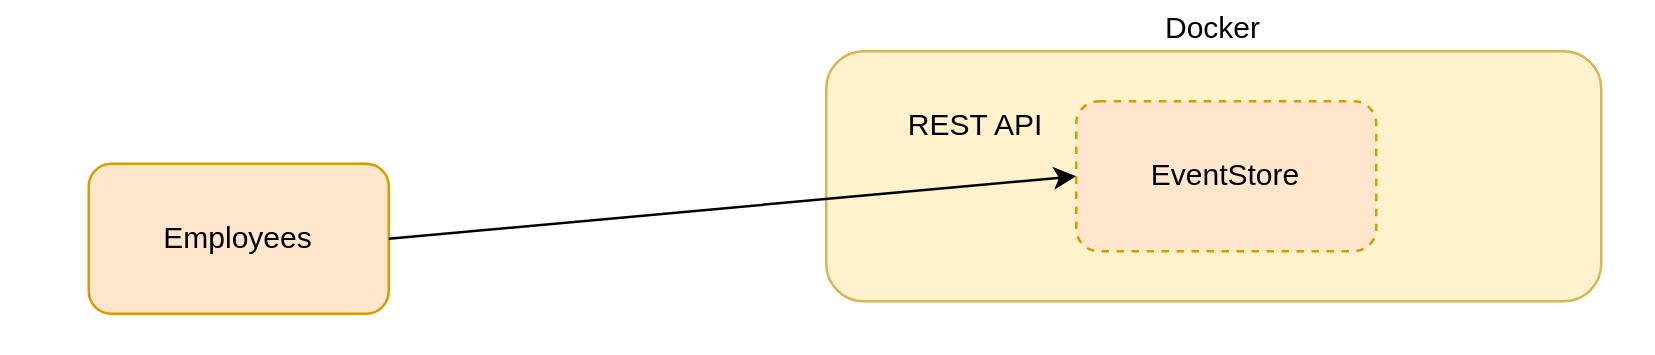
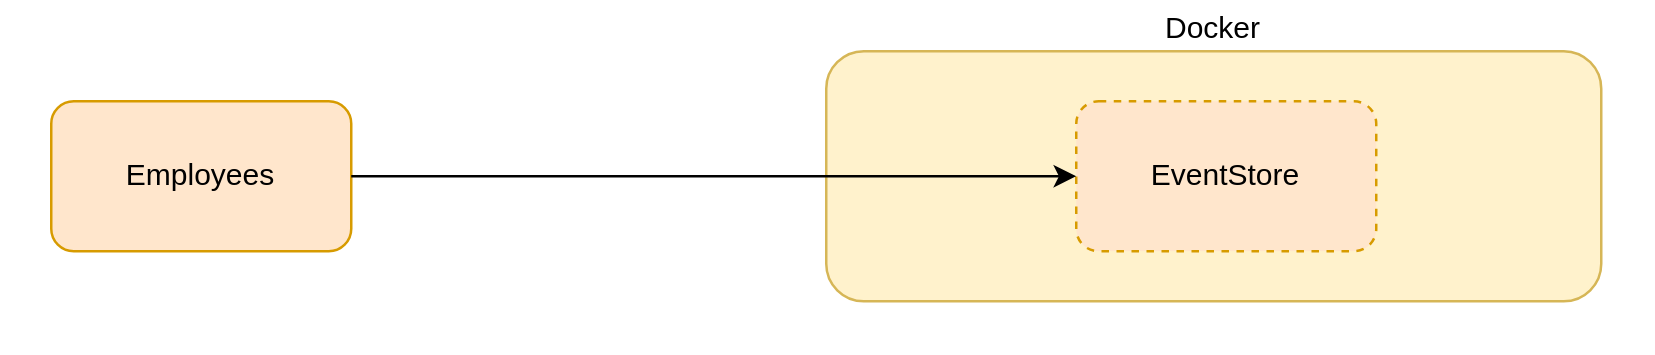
  <mxCell id="0" />
  <mxCell id="1" parent="0" />
- <mxCell id="2" value="Employees" style="rounded=1;whiteSpace=wrap;html=1;fillColor=#ffe6cc;strokeColor=#d79b00;" vertex="1" parent="1"><mxGeometry x="35" y="65" width="120" height="60" as="geometry" /></mxCell>
+ <mxCell id="2" value="Employees" style="rounded=1;whiteSpace=wrap;html=1;fillColor=#ffe6cc;strokeColor=#d79b00;" vertex="1" parent="1"><mxGeometry x="20" y="40" width="120" height="60" as="geometry" /></mxCell>
  <mxCell id="3" value="Docker" style="rounded=1;whiteSpace=wrap;html=1;labelPosition=center;verticalLabelPosition=top;align=center;verticalAlign=bottom;fillColor=#fff2cc;strokeColor=#d6b656;" vertex="1" parent="1"><mxGeometry x="330" y="20" width="310" height="100" as="geometry" /></mxCell>
  <mxCell id="4" value="EventStore" style="rounded=1;whiteSpace=wrap;html=1;fillColor=#ffe6cc;strokeColor=#d79b00;dashed=1;" vertex="1" parent="1"><mxGeometry x="430" y="40" width="120" height="60" as="geometry" /></mxCell>
  <mxCell id="5" value="" style="endArrow=classic;html=1;entryX=0;entryY=0.5;entryDx=0;entryDy=0;exitX=1;exitY=0.5;exitDx=0;exitDy=0;" edge="1" parent="1" source="2" target="4"><mxGeometry width="50" height="50" relative="1" as="geometry"><mxPoint x="20" y="190" as="sourcePoint" /><mxPoint x="70" y="140" as="targetPoint" /></mxGeometry></mxCell>
- <mxCell id="6" value="REST API" style="text;html=1;strokeColor=none;fillColor=none;align=center;verticalAlign=middle;whiteSpace=wrap;rounded=0;" vertex="1" parent="1"><mxGeometry x="350" y="40" width="80" height="20" as="geometry" /></mxCell>
